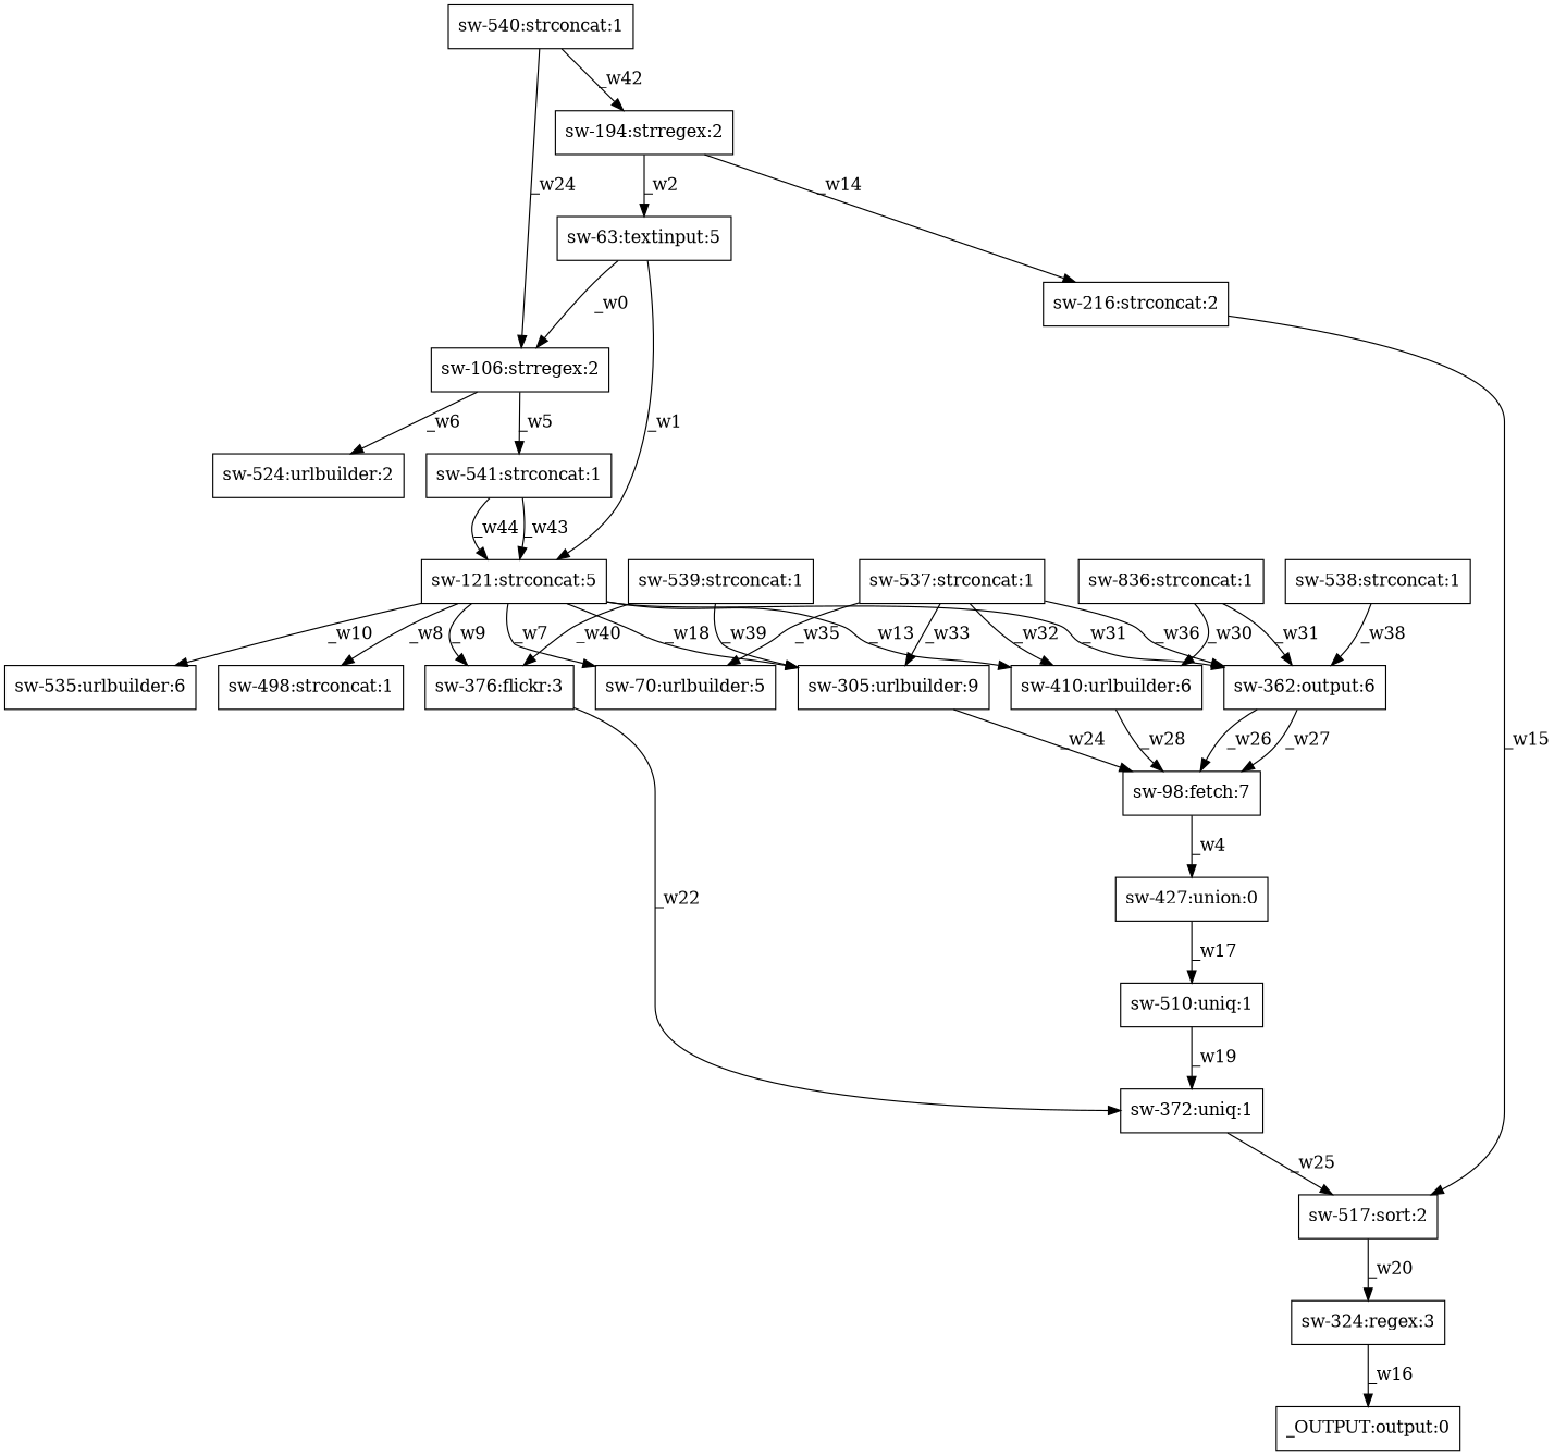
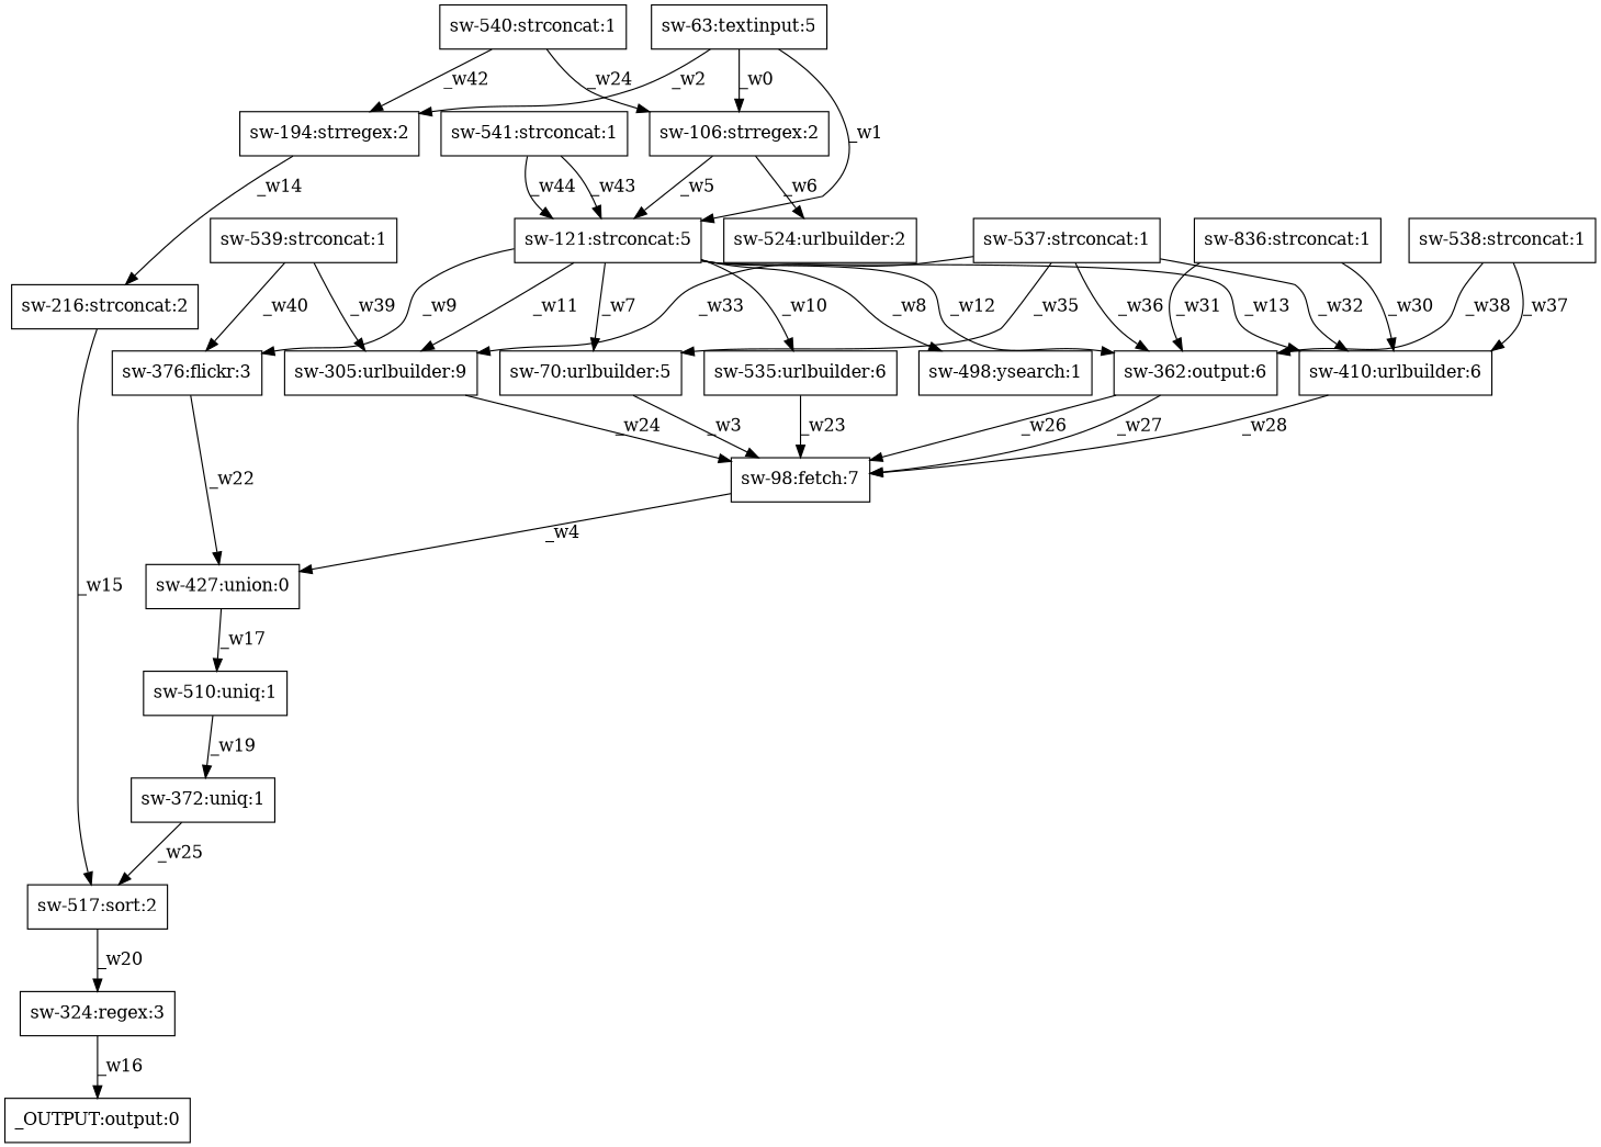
  digraph {
    node [shape=box]
-   n1 [label="sw-498:strconcat:1"]
+   n1 [label="sw-498:ysearch:1"]
    n2 [label="sw-427:union:0"]
    n3 [label="sw-510:uniq:1"]
    n4 [label="_OUTPUT:output:0"]
    n5 [label="sw-410:urlbuilder:6"]
    n6 [label="sw-98:fetch:7"]
    n7 [label="sw-540:strconcat:1"]
    n8 [label="sw-106:strregex:2"]
    n9 [label="sw-194:strregex:2"]
    n10 [label="sw-121:strconcat:5"]
    n11 [label="sw-524:urlbuilder:2"]
    n12 [label="sw-216:strconcat:2"]
    n13 [label="sw-372:uniq:1"]
    n14 [label="sw-539:strconcat:1"]
    n15 [label="sw-305:urlbuilder:9"]
    n16 [label="sw-376:flickr:3"]
    n17 [label="sw-517:sort:2"]
    n18 [label="sw-324:regex:3"]
    n19 [label="sw-362:output:6"]
    n20 [label="sw-535:urlbuilder:6"]
    n21 [label="sw-70:urlbuilder:5"]
    n22 [label="sw-63:textinput:5"]
    n23 [label="sw-538:strconcat:1"]
    n24 [label="sw-541:strconcat:1"]
    n25 [label="sw-836:strconcat:1"]
    n26 [label="sw-537:strconcat:1"]
    n2 -> n3 [label=_w17]
    n3 -> n13 [label=_w19]
    n5 -> n6 [label=_w28]
    n6 -> n2 [label=_w4]
    n7 -> n8 [label=_w24]
    n7 -> n9 [label=_w42]
-   n8 -> n24 [label=_w5]
+   n8 -> n10 [label=_w5]
    n8 -> n11 [label=_w6]
    n9 -> n12 [label=_w14]
    n10 -> n1 [label=_w8]
    n10 -> n5 [label=_w13]
-   n10 -> n15 [label=_w18]
+   n10 -> n15 [label=_w11]
    n10 -> n16 [label=_w9]
-   n10 -> n19 [label=_w31]
+   n10 -> n19 [label=_w12]
    n10 -> n20 [label=_w10]
    n10 -> n21 [label=_w7]
    n12 -> n17 [label=_w15]
    n13 -> n17 [label=_w25]
    n14 -> n15 [label=_w39]
    n14 -> n16 [label=_w40]
    n15 -> n6 [label=_w24]
-   n16 -> n13 [label=_w22]
+   n16 -> n2 [label=_w22]
    n17 -> n18 [label=_w20]
    n18 -> n4 [label=_w16]
    n19 -> n6 [label=_w26]
    n19 -> n6 [label=_w27]
+   n20 -> n6 [label=_w23]
+   n21 -> n6 [label=_w3]
    n22 -> n8 [label=_w0]
-   n9 -> n22 [label=_w2]
+   n22 -> n9 [label=_w2]
    n22 -> n10 [label=_w1]
+   n23 -> n5 [label=_w37]
    n23 -> n19 [label=_w38]
    n24 -> n10 [label=_w43]
    n24 -> n10 [label=_w44]
    n25 -> n5 [label=_w30]
    n25 -> n19 [label=_w31]
    n26 -> n5 [label=_w32]
    n26 -> n15 [label=_w33]
    n26 -> n19 [label=_w36]
    n26 -> n21 [label=_w35]
  }
